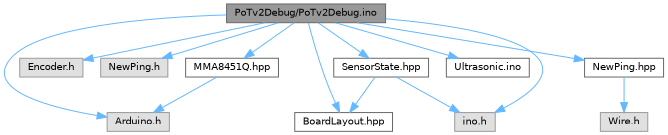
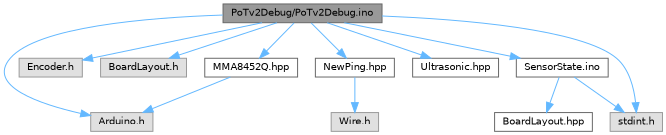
  digraph {
    node [color=grey60 fillcolor="#E0E0E0" fontname=Helvetica fontsize=10 shape=box style=filled]
    edge [color=steelblue1 fontname=Helvetica fontsize=10 labelfontname=Helvetica labelfontsize=10 style=solid]
    n1 [color=gray40 fillcolor=grey60 fontcolor=black height=0.2 label="PoTv2Debug/PoTv2Debug.ino" width=0.4]
    n2 [height=0.2 label="Arduino.h" width=0.4]
    n3 [height=0.2 label="Encoder.h" width=0.4]
-   n4 [height=0.2 label="NewPing.h" width=0.4]
+   n4 [height=0.2 label="BoardLayout.h" width=0.4]
    n5 [color=grey40 fillcolor=white height=0.2 label="BoardLayout.hpp" width=0.4]
    n6 [color=grey40 fillcolor=white height=0.2 label="NewPing.hpp" width=0.4]
-   n7 [color=grey40 fillcolor=white height=0.2 label="SensorState.hpp" width=0.4]
-   n8 [color=grey40 fillcolor=white height=0.2 label="Ultrasonic.ino" width=0.4]
-   n9 [color=grey40 fillcolor=white height=0.2 label="MMA8451Q.hpp" width=0.4]
-   n10 [height=0.2 label="ino.h" width=0.4]
+   n7 [color=grey40 fillcolor=white height=0.2 label="SensorState.ino" width=0.4]
+   n8 [color=grey40 fillcolor=white height=0.2 label="Ultrasonic.hpp" width=0.4]
+   n9 [color=grey40 fillcolor=white height=0.2 label="MMA8452Q.hpp" width=0.4]
+   n10 [height=0.2 label="stdint.h" width=0.4]
    n11 [height=0.2 label="Wire.h" width=0.4]
    n1 -> n2
    n1 -> n3
    n1 -> n4
-   n1 -> n5
    n1 -> n6
    n1 -> n7
    n1 -> n8
    n1 -> n9
    n1 -> n10
    n6 -> n11
    n7 -> n5
    n7 -> n10
    n9 -> n2
  }
